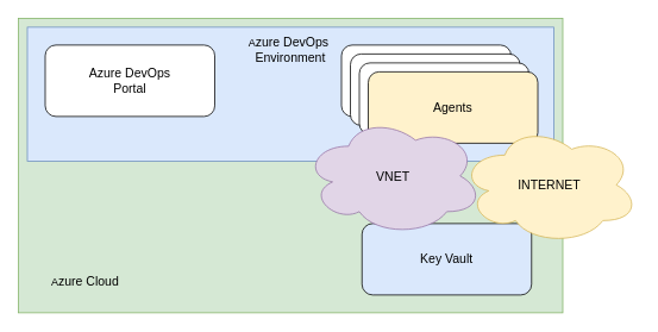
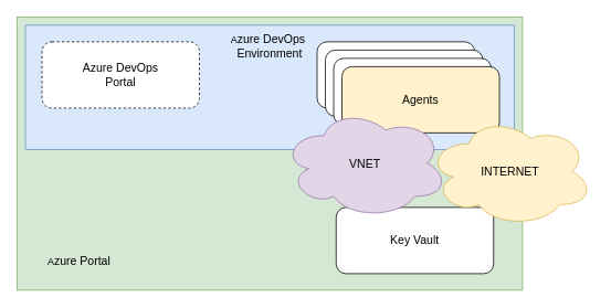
  <mxCell id="0" />
  <mxCell id="1" parent="0" />
  <mxCell id="2" value="" style="rounded=0;whiteSpace=wrap;html=1;fillColor=#d5e8d4;strokeColor=#82b366;" vertex="1" parent="1"><mxGeometry x="20" y="20" width="610" height="330" as="geometry" /></mxCell>
  <mxCell id="3" value="" style="rounded=0;whiteSpace=wrap;html=1;fillColor=#dae8fc;strokeColor=#6c8ebf;" vertex="1" parent="1"><mxGeometry x="30" y="30" width="590" height="150" as="geometry" /></mxCell>
- <mxCell id="4" value="&lt;font style=&quot;font-size: 14px&quot;&gt;Azure DevOps&lt;br&gt;Portal&lt;br&gt;&lt;/font&gt;" style="rounded=1;whiteSpace=wrap;html=1;" vertex="1" parent="1"><mxGeometry x="50" y="50" width="190" height="80" as="geometry" /></mxCell>
- <mxCell id="5" value="&lt;font style=&quot;font-size: 14px&quot;&gt;Key Vault&lt;/font&gt;" style="rounded=1;whiteSpace=wrap;html=1;fillColor=#dae8fc;" vertex="1" parent="1"><mxGeometry x="405" y="250" width="190" height="80" as="geometry" /></mxCell>
+ <mxCell id="4" value="&lt;font style=&quot;font-size: 14px&quot;&gt;Azure DevOps&lt;br&gt;Portal&lt;br&gt;&lt;/font&gt;" style="rounded=1;whiteSpace=wrap;html=1;dashed=1;" vertex="1" parent="1"><mxGeometry x="50" y="50" width="190" height="80" as="geometry" /></mxCell>
+ <mxCell id="5" value="&lt;font style=&quot;font-size: 14px&quot;&gt;Key Vault&lt;/font&gt;" style="rounded=1;whiteSpace=wrap;html=1;" vertex="1" parent="1"><mxGeometry x="405" y="250" width="190" height="80" as="geometry" /></mxCell>
  <mxCell id="6" value="" style="group" vertex="1" connectable="0" parent="1"><mxGeometry x="382" y="50" width="220" height="110" as="geometry" /></mxCell>
  <mxCell id="7" value="Linux Agents" style="rounded=1;whiteSpace=wrap;html=1;" vertex="1" parent="6"><mxGeometry width="190" height="80" as="geometry" /></mxCell>
  <mxCell id="8" value="Linux Agents" style="rounded=1;whiteSpace=wrap;html=1;" vertex="1" parent="6"><mxGeometry x="10" y="10" width="190" height="80" as="geometry" /></mxCell>
  <mxCell id="9" value="Linux Agents" style="rounded=1;whiteSpace=wrap;html=1;" vertex="1" parent="6"><mxGeometry x="20" y="20" width="190" height="80" as="geometry" /></mxCell>
  <mxCell id="10" value="&lt;font style=&quot;font-size: 14px&quot;&gt;Agents&lt;/font&gt;" style="rounded=1;whiteSpace=wrap;html=1;fillColor=#fff2cc;" vertex="1" parent="6"><mxGeometry x="30" y="30" width="190" height="80" as="geometry" /></mxCell>
  <mxCell id="11" value="A&lt;font style=&quot;font-size: 14px&quot;&gt;zure DevOps&amp;nbsp;&lt;br&gt;Environment&lt;/font&gt;" style="text;html=1;strokeColor=none;fillColor=none;align=center;verticalAlign=middle;whiteSpace=wrap;rounded=0;" vertex="1" parent="1"><mxGeometry x="260" y="30" width="130" height="50" as="geometry" /></mxCell>
  <mxCell id="12" value="&lt;font style=&quot;font-size: 14px&quot;&gt;VNET&lt;/font&gt;" style="ellipse;shape=cloud;whiteSpace=wrap;html=1;fillColor=#e1d5e7;strokeColor=#9673a6;" vertex="1" parent="1"><mxGeometry x="340" y="130" width="200" height="133.33" as="geometry" /></mxCell>
- <mxCell id="13" value="A&lt;font style=&quot;font-size: 14px&quot;&gt;zure Cloud&lt;br&gt;&lt;/font&gt;" style="text;html=1;strokeColor=none;fillColor=none;align=center;verticalAlign=middle;whiteSpace=wrap;rounded=0;" vertex="1" parent="1"><mxGeometry x="30" y="290" width="130" height="50" as="geometry" /></mxCell>
+ <mxCell id="13" value="A&lt;font style=&quot;font-size: 14px&quot;&gt;zure Portal&lt;br&gt;&lt;/font&gt;" style="text;html=1;strokeColor=none;fillColor=none;align=center;verticalAlign=middle;whiteSpace=wrap;rounded=0;" vertex="1" parent="1"><mxGeometry x="30" y="290" width="130" height="50" as="geometry" /></mxCell>
  <mxCell id="14" value="&lt;font style=&quot;font-size: 14px&quot;&gt;INTERNET&lt;/font&gt;" style="ellipse;shape=cloud;whiteSpace=wrap;html=1;fillColor=#fff2cc;strokeColor=#d6b656;" vertex="1" parent="1"><mxGeometry x="515" y="140" width="200" height="133.33" as="geometry" /></mxCell>
